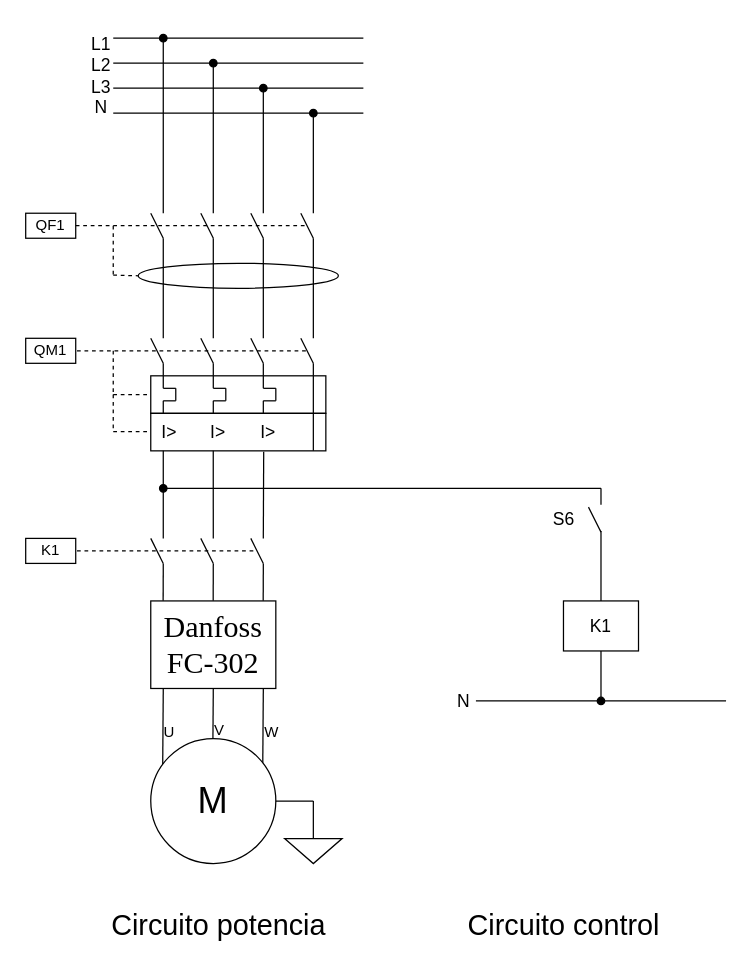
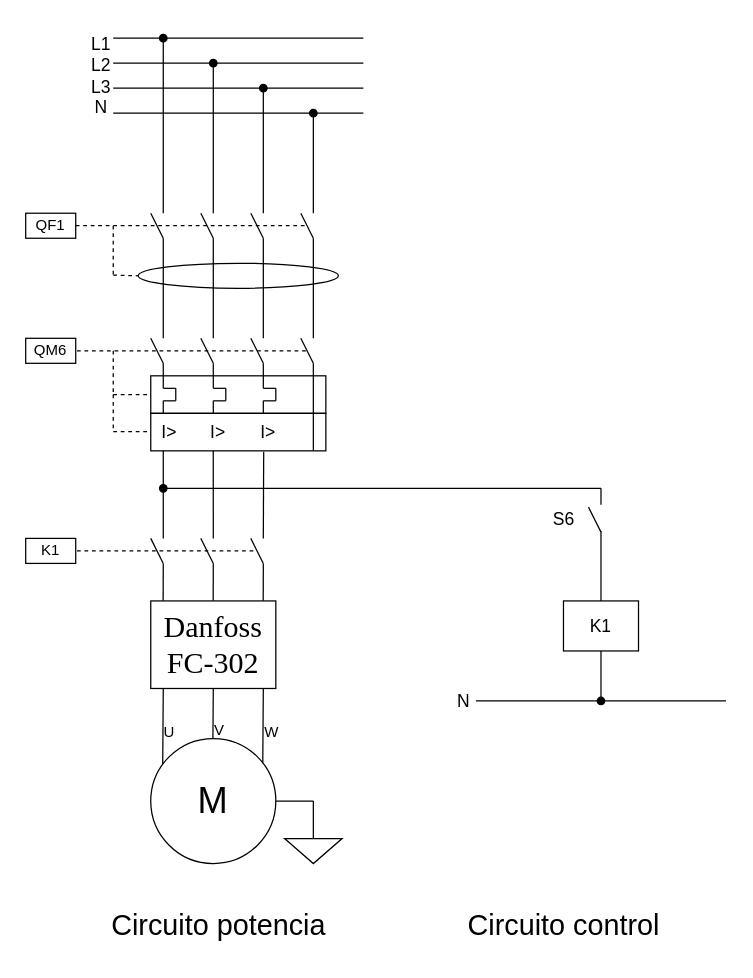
  <mxCell id="0" />
  <mxCell id="1" parent="0" />
  <mxCell id="2" value="" style="endArrow=none;html=1;rounded=0;" edge="1" parent="1"><mxGeometry width="50" height="50" relative="1" as="geometry"><mxPoint x="90" y="30" as="sourcePoint" /><mxPoint x="290" y="30" as="targetPoint" /></mxGeometry></mxCell>
  <mxCell id="3" value="" style="endArrow=none;html=1;rounded=0;" edge="1" parent="1"><mxGeometry width="50" height="50" relative="1" as="geometry"><mxPoint x="90" y="50" as="sourcePoint" /><mxPoint x="290" y="50" as="targetPoint" /></mxGeometry></mxCell>
  <mxCell id="4" value="" style="endArrow=none;html=1;rounded=0;" edge="1" parent="1"><mxGeometry width="50" height="50" relative="1" as="geometry"><mxPoint x="90" y="70" as="sourcePoint" /><mxPoint x="290" y="70" as="targetPoint" /></mxGeometry></mxCell>
  <mxCell id="5" value="&lt;font style=&quot;font-size: 14px;&quot;&gt;L1&lt;br&gt;L2&lt;br&gt;L3&lt;br&gt;N&lt;/font&gt;" style="text;html=1;align=center;verticalAlign=middle;resizable=0;points=[];autosize=1;strokeColor=none;fillColor=none;" vertex="1" parent="1"><mxGeometry x="60" y="20" width="40" height="80" as="geometry" /></mxCell>
  <mxCell id="6" value="" style="endArrow=oval;html=1;rounded=0;startArrow=none;startFill=0;endFill=1;" edge="1" parent="1"><mxGeometry width="50" height="50" relative="1" as="geometry"><mxPoint x="130" y="170" as="sourcePoint" /><mxPoint x="130" y="30" as="targetPoint" /></mxGeometry></mxCell>
  <mxCell id="7" value="" style="endArrow=oval;html=1;rounded=0;startArrow=none;startFill=0;endFill=1;" edge="1" parent="1"><mxGeometry width="50" height="50" relative="1" as="geometry"><mxPoint x="170" y="170" as="sourcePoint" /><mxPoint x="170" y="50" as="targetPoint" /></mxGeometry></mxCell>
  <mxCell id="8" value="" style="endArrow=oval;html=1;rounded=0;startArrow=none;startFill=0;endFill=1;" edge="1" parent="1"><mxGeometry width="50" height="50" relative="1" as="geometry"><mxPoint x="210" y="170" as="sourcePoint" /><mxPoint x="210" y="70" as="targetPoint" /></mxGeometry></mxCell>
  <mxCell id="9" value="" style="endArrow=none;html=1;rounded=0;" edge="1" parent="1"><mxGeometry width="50" height="50" relative="1" as="geometry"><mxPoint x="130" y="190" as="sourcePoint" /><mxPoint x="120" y="170" as="targetPoint" /></mxGeometry></mxCell>
  <mxCell id="10" value="" style="endArrow=none;html=1;rounded=0;" edge="1" parent="1"><mxGeometry width="50" height="50" relative="1" as="geometry"><mxPoint x="170" y="190" as="sourcePoint" /><mxPoint x="160" y="170" as="targetPoint" /></mxGeometry></mxCell>
  <mxCell id="11" value="" style="endArrow=none;html=1;rounded=0;" edge="1" parent="1"><mxGeometry width="50" height="50" relative="1" as="geometry"><mxPoint x="210" y="190" as="sourcePoint" /><mxPoint x="200" y="170" as="targetPoint" /></mxGeometry></mxCell>
  <mxCell id="12" value="" style="endArrow=none;html=1;rounded=0;" edge="1" parent="1"><mxGeometry width="50" height="50" relative="1" as="geometry"><mxPoint x="130" y="270" as="sourcePoint" /><mxPoint x="130" y="190" as="targetPoint" /></mxGeometry></mxCell>
  <mxCell id="13" value="" style="endArrow=none;html=1;rounded=0;" edge="1" parent="1"><mxGeometry width="50" height="50" relative="1" as="geometry"><mxPoint x="170" y="270" as="sourcePoint" /><mxPoint x="170" y="190" as="targetPoint" /></mxGeometry></mxCell>
  <mxCell id="14" value="" style="endArrow=none;html=1;rounded=0;" edge="1" parent="1"><mxGeometry width="50" height="50" relative="1" as="geometry"><mxPoint x="210" y="270" as="sourcePoint" /><mxPoint x="210" y="190" as="targetPoint" /></mxGeometry></mxCell>
  <mxCell id="15" value="" style="ellipse;whiteSpace=wrap;html=1;fillColor=none;" vertex="1" parent="1"><mxGeometry x="110" y="210" width="160" height="20" as="geometry" /></mxCell>
  <mxCell id="16" value="" style="endArrow=none;dashed=1;html=1;rounded=0;" edge="1" parent="1"><mxGeometry width="50" height="50" relative="1" as="geometry"><mxPoint x="60" y="180" as="sourcePoint" /><mxPoint x="243" y="180" as="targetPoint" /></mxGeometry></mxCell>
  <mxCell id="17" value="" style="endArrow=none;dashed=1;html=1;rounded=0;" edge="1" parent="1"><mxGeometry width="50" height="50" relative="1" as="geometry"><mxPoint x="90" y="180" as="sourcePoint" /><mxPoint x="90" y="220" as="targetPoint" /></mxGeometry></mxCell>
  <mxCell id="18" value="" style="endArrow=none;dashed=1;html=1;rounded=0;" edge="1" parent="1"><mxGeometry width="50" height="50" relative="1" as="geometry"><mxPoint x="90" y="219.5" as="sourcePoint" /><mxPoint x="110" y="220" as="targetPoint" /></mxGeometry></mxCell>
  <mxCell id="19" value="QF1" style="rounded=0;whiteSpace=wrap;html=1;fillColor=none;" vertex="1" parent="1"><mxGeometry x="20" y="170" width="40" height="20" as="geometry" /></mxCell>
  <mxCell id="20" value="" style="endArrow=none;html=1;rounded=0;" edge="1" parent="1"><mxGeometry width="50" height="50" relative="1" as="geometry"><mxPoint x="90" y="90" as="sourcePoint" /><mxPoint x="290" y="90" as="targetPoint" /></mxGeometry></mxCell>
  <mxCell id="21" value="" style="endArrow=oval;html=1;rounded=0;startArrow=none;startFill=0;endFill=1;" edge="1" parent="1"><mxGeometry width="50" height="50" relative="1" as="geometry"><mxPoint x="250" y="170" as="sourcePoint" /><mxPoint x="250" y="90" as="targetPoint" /></mxGeometry></mxCell>
  <mxCell id="22" value="" style="endArrow=none;html=1;rounded=0;" edge="1" parent="1"><mxGeometry width="50" height="50" relative="1" as="geometry"><mxPoint x="250" y="190" as="sourcePoint" /><mxPoint x="240" y="170" as="targetPoint" /></mxGeometry></mxCell>
  <mxCell id="23" value="" style="endArrow=none;html=1;rounded=0;" edge="1" parent="1"><mxGeometry width="50" height="50" relative="1" as="geometry"><mxPoint x="250" y="270" as="sourcePoint" /><mxPoint x="250" y="190" as="targetPoint" /></mxGeometry></mxCell>
  <mxCell id="24" value="" style="endArrow=none;html=1;rounded=0;endFill=0;startArrow=oval;startFill=1;" edge="1" parent="1"><mxGeometry width="50" height="50" relative="1" as="geometry"><mxPoint x="130" y="390" as="sourcePoint" /><mxPoint x="480" y="390" as="targetPoint" /></mxGeometry></mxCell>
  <mxCell id="25" value="" style="endArrow=none;html=1;rounded=0;" edge="1" parent="1"><mxGeometry width="50" height="50" relative="1" as="geometry"><mxPoint x="380" y="560" as="sourcePoint" /><mxPoint x="580" y="560" as="targetPoint" /></mxGeometry></mxCell>
  <mxCell id="26" value="N" style="text;html=1;align=center;verticalAlign=middle;resizable=0;points=[];autosize=1;strokeColor=none;fillColor=none;fontSize=14;" vertex="1" parent="1"><mxGeometry x="355" y="545" width="30" height="30" as="geometry" /></mxCell>
  <mxCell id="27" value="" style="endArrow=none;html=1;rounded=0;startArrow=none;startFill=0;endFill=0;" edge="1" parent="1"><mxGeometry width="50" height="50" relative="1" as="geometry"><mxPoint x="480" y="403" as="sourcePoint" /><mxPoint x="480" y="390" as="targetPoint" /></mxGeometry></mxCell>
  <mxCell id="28" value="" style="endArrow=none;html=1;rounded=0;" edge="1" parent="1"><mxGeometry width="50" height="50" relative="1" as="geometry"><mxPoint x="480" y="425" as="sourcePoint" /><mxPoint x="470" y="405" as="targetPoint" /></mxGeometry></mxCell>
  <mxCell id="29" value="" style="endArrow=none;html=1;rounded=0;exitX=0.5;exitY=0;exitDx=0;exitDy=0;" edge="1" parent="1" source="30"><mxGeometry width="50" height="50" relative="1" as="geometry"><mxPoint x="480" y="400" as="sourcePoint" /><mxPoint x="480" y="424" as="targetPoint" /></mxGeometry></mxCell>
  <mxCell id="30" value="K1" style="rounded=0;whiteSpace=wrap;html=1;fontSize=14;fillColor=none;" vertex="1" parent="1"><mxGeometry x="450" y="480" width="60" height="40" as="geometry" /></mxCell>
  <mxCell id="31" value="" style="endArrow=none;html=1;rounded=0;startArrow=oval;startFill=1;" edge="1" parent="1"><mxGeometry width="50" height="50" relative="1" as="geometry"><mxPoint x="480" y="560" as="sourcePoint" /><mxPoint x="480" y="520" as="targetPoint" /></mxGeometry></mxCell>
  <mxCell id="32" value="S6" style="text;html=1;align=center;verticalAlign=middle;resizable=0;points=[];autosize=1;strokeColor=none;fillColor=none;fontSize=14;" vertex="1" parent="1"><mxGeometry x="430" y="400" width="40" height="30" as="geometry" /></mxCell>
  <mxCell id="33" value="" style="endArrow=none;html=1;rounded=0;" edge="1" parent="1"><mxGeometry width="50" height="50" relative="1" as="geometry"><mxPoint x="130" y="290" as="sourcePoint" /><mxPoint x="120" y="270" as="targetPoint" /></mxGeometry></mxCell>
  <mxCell id="34" value="" style="endArrow=none;html=1;rounded=0;" edge="1" parent="1"><mxGeometry width="50" height="50" relative="1" as="geometry"><mxPoint x="170" y="290" as="sourcePoint" /><mxPoint x="160" y="270" as="targetPoint" /></mxGeometry></mxCell>
  <mxCell id="35" value="" style="endArrow=none;html=1;rounded=0;" edge="1" parent="1"><mxGeometry width="50" height="50" relative="1" as="geometry"><mxPoint x="210" y="290" as="sourcePoint" /><mxPoint x="200" y="270" as="targetPoint" /></mxGeometry></mxCell>
  <mxCell id="36" value="" style="endArrow=none;html=1;rounded=0;" edge="1" parent="1"><mxGeometry width="50" height="50" relative="1" as="geometry"><mxPoint x="250" y="290" as="sourcePoint" /><mxPoint x="240" y="270" as="targetPoint" /></mxGeometry></mxCell>
  <mxCell id="37" value="" style="rounded=0;whiteSpace=wrap;html=1;fontSize=14;fillColor=none;" vertex="1" parent="1"><mxGeometry x="120" y="300" width="140" height="30" as="geometry" /></mxCell>
  <mxCell id="38" value="" style="rounded=0;whiteSpace=wrap;html=1;fontSize=14;fillColor=none;points=[[0,0,0,0,0],[0,0.23,0,0,0],[0,0.5,0,0,0],[0,0.77,0,0,0],[0.1,0.43,0,0,0],[0.25,0,0,0,0],[0.25,0.5,0,0,0],[0.5,0,0,0,0],[0.51,0.43,0,0,0],[0.75,0,0,0,0],[0.75,0.43,0,0,0],[0.89,0.43,0,0,0],[1,0,0,0,0],[1,0.27,0,0,0],[1,0.5,0,0,0],[1,0.77,0,0,0]];" vertex="1" parent="1"><mxGeometry x="120" y="330" width="140" height="30" as="geometry" /></mxCell>
  <mxCell id="39" value="" style="endArrow=none;html=1;rounded=0;" edge="1" parent="1"><mxGeometry width="50" height="50" relative="1" as="geometry"><mxPoint x="130" y="300" as="sourcePoint" /><mxPoint x="130" y="290" as="targetPoint" /></mxGeometry></mxCell>
  <mxCell id="40" value="" style="endArrow=none;html=1;rounded=0;" edge="1" parent="1"><mxGeometry width="50" height="50" relative="1" as="geometry"><mxPoint x="170" y="300" as="sourcePoint" /><mxPoint x="170" y="290" as="targetPoint" /></mxGeometry></mxCell>
  <mxCell id="41" value="" style="endArrow=none;html=1;rounded=0;" edge="1" parent="1"><mxGeometry width="50" height="50" relative="1" as="geometry"><mxPoint x="210" y="300" as="sourcePoint" /><mxPoint x="210" y="290" as="targetPoint" /></mxGeometry></mxCell>
  <mxCell id="42" value="" style="endArrow=none;html=1;rounded=0;" edge="1" parent="1"><mxGeometry width="50" height="50" relative="1" as="geometry"><mxPoint x="250" y="300" as="sourcePoint" /><mxPoint x="250" y="290" as="targetPoint" /></mxGeometry></mxCell>
  <mxCell id="43" value="" style="endArrow=none;html=1;rounded=0;" edge="1" parent="1"><mxGeometry width="50" height="50" relative="1" as="geometry"><mxPoint x="130" y="310" as="sourcePoint" /><mxPoint x="130" y="300" as="targetPoint" /></mxGeometry></mxCell>
  <mxCell id="44" value="" style="endArrow=none;html=1;rounded=0;" edge="1" parent="1"><mxGeometry width="50" height="50" relative="1" as="geometry"><mxPoint x="130" y="330" as="sourcePoint" /><mxPoint x="130" y="320" as="targetPoint" /></mxGeometry></mxCell>
  <mxCell id="45" value="" style="endArrow=none;html=1;rounded=0;" edge="1" parent="1"><mxGeometry width="50" height="50" relative="1" as="geometry"><mxPoint x="140" y="320" as="sourcePoint" /><mxPoint x="140" y="310" as="targetPoint" /></mxGeometry></mxCell>
  <mxCell id="46" value="" style="endArrow=none;html=1;rounded=0;" edge="1" parent="1"><mxGeometry width="50" height="50" relative="1" as="geometry"><mxPoint x="140" y="310" as="sourcePoint" /><mxPoint x="130" y="310" as="targetPoint" /></mxGeometry></mxCell>
  <mxCell id="47" value="" style="endArrow=none;html=1;rounded=0;" edge="1" parent="1"><mxGeometry width="50" height="50" relative="1" as="geometry"><mxPoint x="140" y="320" as="sourcePoint" /><mxPoint x="130" y="320" as="targetPoint" /></mxGeometry></mxCell>
  <mxCell id="48" value="" style="endArrow=none;html=1;rounded=0;" edge="1" parent="1"><mxGeometry width="50" height="50" relative="1" as="geometry"><mxPoint x="170" y="310" as="sourcePoint" /><mxPoint x="170" y="300" as="targetPoint" /></mxGeometry></mxCell>
  <mxCell id="49" value="" style="endArrow=none;html=1;rounded=0;" edge="1" parent="1"><mxGeometry width="50" height="50" relative="1" as="geometry"><mxPoint x="170" y="330" as="sourcePoint" /><mxPoint x="170" y="320" as="targetPoint" /></mxGeometry></mxCell>
  <mxCell id="50" value="" style="endArrow=none;html=1;rounded=0;" edge="1" parent="1"><mxGeometry width="50" height="50" relative="1" as="geometry"><mxPoint x="180" y="320" as="sourcePoint" /><mxPoint x="180" y="310" as="targetPoint" /></mxGeometry></mxCell>
  <mxCell id="51" value="" style="endArrow=none;html=1;rounded=0;" edge="1" parent="1"><mxGeometry width="50" height="50" relative="1" as="geometry"><mxPoint x="180" y="310" as="sourcePoint" /><mxPoint x="170" y="310" as="targetPoint" /></mxGeometry></mxCell>
  <mxCell id="52" value="" style="endArrow=none;html=1;rounded=0;" edge="1" parent="1"><mxGeometry width="50" height="50" relative="1" as="geometry"><mxPoint x="180" y="320" as="sourcePoint" /><mxPoint x="170" y="320" as="targetPoint" /></mxGeometry></mxCell>
  <mxCell id="53" value="" style="endArrow=none;html=1;rounded=0;" edge="1" parent="1"><mxGeometry width="50" height="50" relative="1" as="geometry"><mxPoint x="210" y="310" as="sourcePoint" /><mxPoint x="210" y="300" as="targetPoint" /></mxGeometry></mxCell>
  <mxCell id="54" value="" style="endArrow=none;html=1;rounded=0;" edge="1" parent="1"><mxGeometry width="50" height="50" relative="1" as="geometry"><mxPoint x="210" y="330" as="sourcePoint" /><mxPoint x="210" y="320" as="targetPoint" /></mxGeometry></mxCell>
  <mxCell id="55" value="" style="endArrow=none;html=1;rounded=0;" edge="1" parent="1"><mxGeometry width="50" height="50" relative="1" as="geometry"><mxPoint x="220" y="320" as="sourcePoint" /><mxPoint x="220" y="310" as="targetPoint" /></mxGeometry></mxCell>
  <mxCell id="56" value="" style="endArrow=none;html=1;rounded=0;" edge="1" parent="1"><mxGeometry width="50" height="50" relative="1" as="geometry"><mxPoint x="220" y="310" as="sourcePoint" /><mxPoint x="210" y="310" as="targetPoint" /></mxGeometry></mxCell>
  <mxCell id="57" value="" style="endArrow=none;html=1;rounded=0;" edge="1" parent="1"><mxGeometry width="50" height="50" relative="1" as="geometry"><mxPoint x="220" y="320" as="sourcePoint" /><mxPoint x="210" y="320" as="targetPoint" /></mxGeometry></mxCell>
  <mxCell id="58" value="I&amp;gt;" style="text;html=1;strokeColor=none;fillColor=none;align=center;verticalAlign=middle;whiteSpace=wrap;rounded=0;fontSize=14;" vertex="1" parent="1"><mxGeometry x="105" y="335" width="60" height="20" as="geometry" /></mxCell>
  <mxCell id="59" value="I&amp;gt;" style="text;html=1;strokeColor=none;fillColor=none;align=center;verticalAlign=middle;whiteSpace=wrap;rounded=0;fontSize=14;" vertex="1" parent="1"><mxGeometry x="144" y="335" width="60" height="20" as="geometry" /></mxCell>
  <mxCell id="60" value="I&amp;gt;" style="text;html=1;strokeColor=none;fillColor=none;align=center;verticalAlign=middle;whiteSpace=wrap;rounded=0;fontSize=14;" vertex="1" parent="1"><mxGeometry x="184" y="335" width="60" height="20" as="geometry" /></mxCell>
  <mxCell id="61" value="" style="endArrow=none;html=1;rounded=0;" edge="1" parent="1"><mxGeometry width="50" height="50" relative="1" as="geometry"><mxPoint x="250" y="360" as="sourcePoint" /><mxPoint x="250" y="300" as="targetPoint" /></mxGeometry></mxCell>
  <mxCell id="62" value="" style="endArrow=none;html=1;rounded=0;" edge="1" parent="1"><mxGeometry width="50" height="50" relative="1" as="geometry"><mxPoint x="130" y="430" as="sourcePoint" /><mxPoint x="130" y="360" as="targetPoint" /></mxGeometry></mxCell>
  <mxCell id="63" value="" style="endArrow=none;html=1;rounded=0;entryX=0.357;entryY=1;entryDx=0;entryDy=0;entryPerimeter=0;" edge="1" parent="1" target="38"><mxGeometry width="50" height="50" relative="1" as="geometry"><mxPoint x="170" y="430" as="sourcePoint" /><mxPoint x="170" y="370" as="targetPoint" /></mxGeometry></mxCell>
  <mxCell id="64" value="" style="endArrow=none;html=1;rounded=0;entryX=0.645;entryY=1.022;entryDx=0;entryDy=0;entryPerimeter=0;" edge="1" parent="1" target="38"><mxGeometry width="50" height="50" relative="1" as="geometry"><mxPoint x="210" y="430" as="sourcePoint" /><mxPoint x="213.83" y="370" as="targetPoint" /></mxGeometry></mxCell>
  <mxCell id="65" value="" style="endArrow=none;dashed=1;html=1;rounded=0;" edge="1" parent="1"><mxGeometry width="50" height="50" relative="1" as="geometry"><mxPoint x="61" y="280" as="sourcePoint" /><mxPoint x="244" y="280" as="targetPoint" /></mxGeometry></mxCell>
- <mxCell id="66" value="QM1" style="rounded=0;whiteSpace=wrap;html=1;fillColor=none;" vertex="1" parent="1"><mxGeometry x="20" y="270" width="40" height="20" as="geometry" /></mxCell>
+ <mxCell id="66" value="QM6" style="rounded=0;whiteSpace=wrap;html=1;fillColor=none;" vertex="1" parent="1"><mxGeometry x="20" y="270" width="40" height="20" as="geometry" /></mxCell>
  <mxCell id="67" value="" style="endArrow=none;dashed=1;html=1;rounded=0;" edge="1" parent="1"><mxGeometry width="50" height="50" relative="1" as="geometry"><mxPoint x="90" y="280" as="sourcePoint" /><mxPoint x="90" y="315" as="targetPoint" /></mxGeometry></mxCell>
  <mxCell id="68" value="" style="endArrow=none;dashed=1;html=1;rounded=0;entryX=0;entryY=0.5;entryDx=0;entryDy=0;" edge="1" parent="1" target="37"><mxGeometry width="50" height="50" relative="1" as="geometry"><mxPoint x="90" y="315" as="sourcePoint" /><mxPoint x="110" y="320" as="targetPoint" /></mxGeometry></mxCell>
  <mxCell id="69" value="" style="endArrow=none;dashed=1;html=1;rounded=0;" edge="1" parent="1"><mxGeometry width="50" height="50" relative="1" as="geometry"><mxPoint x="90" y="315" as="sourcePoint" /><mxPoint x="90" y="345" as="targetPoint" /></mxGeometry></mxCell>
  <mxCell id="70" value="" style="endArrow=none;dashed=1;html=1;rounded=0;entryX=0;entryY=0.5;entryDx=0;entryDy=0;" edge="1" parent="1"><mxGeometry width="50" height="50" relative="1" as="geometry"><mxPoint x="90" y="344.71" as="sourcePoint" /><mxPoint x="120" y="344.71" as="targetPoint" /></mxGeometry></mxCell>
  <mxCell id="71" value="" style="endArrow=none;html=1;rounded=0;" edge="1" parent="1"><mxGeometry width="50" height="50" relative="1" as="geometry"><mxPoint x="130" y="450" as="sourcePoint" /><mxPoint x="120" y="430" as="targetPoint" /></mxGeometry></mxCell>
  <mxCell id="72" value="" style="endArrow=none;html=1;rounded=0;" edge="1" parent="1"><mxGeometry width="50" height="50" relative="1" as="geometry"><mxPoint x="170" y="450" as="sourcePoint" /><mxPoint x="160" y="430" as="targetPoint" /></mxGeometry></mxCell>
  <mxCell id="73" value="" style="endArrow=none;html=1;rounded=0;" edge="1" parent="1"><mxGeometry width="50" height="50" relative="1" as="geometry"><mxPoint x="210" y="450" as="sourcePoint" /><mxPoint x="200" y="430" as="targetPoint" /></mxGeometry></mxCell>
  <mxCell id="74" value="" style="endArrow=none;html=1;rounded=0;" edge="1" parent="1"><mxGeometry width="50" height="50" relative="1" as="geometry"><mxPoint x="129.5" y="620" as="sourcePoint" /><mxPoint x="130" y="550" as="targetPoint" /></mxGeometry></mxCell>
  <mxCell id="75" value="" style="endArrow=none;html=1;rounded=0;" edge="1" parent="1"><mxGeometry width="50" height="50" relative="1" as="geometry"><mxPoint x="169.5" y="620" as="sourcePoint" /><mxPoint x="170" y="550" as="targetPoint" /></mxGeometry></mxCell>
  <mxCell id="76" value="" style="endArrow=none;html=1;rounded=0;" edge="1" parent="1"><mxGeometry width="50" height="50" relative="1" as="geometry"><mxPoint x="209.5" y="620" as="sourcePoint" /><mxPoint x="210" y="550" as="targetPoint" /></mxGeometry></mxCell>
  <mxCell id="77" value="" style="endArrow=none;dashed=1;html=1;rounded=0;" edge="1" parent="1"><mxGeometry width="50" height="50" relative="1" as="geometry"><mxPoint x="61" y="440" as="sourcePoint" /><mxPoint x="204" y="440" as="targetPoint" /></mxGeometry></mxCell>
  <mxCell id="78" value="K1" style="rounded=0;whiteSpace=wrap;html=1;fillColor=none;" vertex="1" parent="1"><mxGeometry x="20" y="430" width="40" height="20" as="geometry" /></mxCell>
  <mxCell id="79" value="&lt;font style=&quot;font-size: 29px;&quot;&gt;M&lt;/font&gt;" style="ellipse;whiteSpace=wrap;html=1;aspect=fixed;fontSize=14;fillColor=default;" vertex="1" parent="1"><mxGeometry x="120" y="590" width="100" height="100" as="geometry" /></mxCell>
  <mxCell id="80" value="U" style="text;html=1;strokeColor=none;fillColor=none;align=center;verticalAlign=middle;whiteSpace=wrap;rounded=0;fontSize=12;" vertex="1" parent="1"><mxGeometry x="105" y="570" width="60" height="30" as="geometry" /></mxCell>
  <mxCell id="81" value="V" style="text;html=1;strokeColor=none;fillColor=none;align=center;verticalAlign=middle;whiteSpace=wrap;rounded=0;fontSize=12;" vertex="1" parent="1"><mxGeometry x="145" y="569" width="60" height="30" as="geometry" /></mxCell>
  <mxCell id="82" value="W" style="text;html=1;strokeColor=none;fillColor=none;align=center;verticalAlign=middle;whiteSpace=wrap;rounded=0;fontSize=12;" vertex="1" parent="1"><mxGeometry x="187" y="570" width="60" height="30" as="geometry" /></mxCell>
  <mxCell id="83" value="" style="endArrow=none;html=1;rounded=0;entryX=1;entryY=0.5;entryDx=0;entryDy=0;" edge="1" parent="1" target="79"><mxGeometry width="50" height="50" relative="1" as="geometry"><mxPoint x="250" y="640" as="sourcePoint" /><mxPoint x="280.3" y="605" as="targetPoint" /></mxGeometry></mxCell>
  <mxCell id="84" value="" style="endArrow=none;html=1;rounded=0;" edge="1" parent="1"><mxGeometry width="50" height="50" relative="1" as="geometry"><mxPoint x="250" y="640" as="sourcePoint" /><mxPoint x="250" y="660" as="targetPoint" /></mxGeometry></mxCell>
  <mxCell id="85" value="" style="pointerEvents=1;verticalLabelPosition=bottom;shadow=0;dashed=0;align=center;html=1;verticalAlign=top;shape=mxgraph.electrical.signal_sources.signal_ground;fontSize=12;fillColor=default;" vertex="1" parent="1"><mxGeometry x="227" y="660" width="46" height="30" as="geometry" /></mxCell>
  <mxCell id="86" value="&lt;span id=&quot;docs-internal-guid-ce2e1410-7fff-7f7c-b4bb-3bb71641c65c&quot; style=&quot;font-size: 18pt; font-family: &amp;quot;Old Standard TT&amp;quot;, serif; background-color: transparent; font-variant-numeric: normal; font-variant-east-asian: normal; vertical-align: baseline;&quot;&gt;Danfoss FC-302&lt;/span&gt;" style="rounded=0;whiteSpace=wrap;html=1;fontSize=12;fillColor=default;" vertex="1" parent="1"><mxGeometry x="120" y="480" width="100" height="70" as="geometry" /></mxCell>
  <mxCell id="87" value="" style="endArrow=none;html=1;rounded=0;fontSize=12;exitX=0.099;exitY=-0.003;exitDx=0;exitDy=0;exitPerimeter=0;" edge="1" parent="1" source="86"><mxGeometry width="50" height="50" relative="1" as="geometry"><mxPoint x="160" y="490" as="sourcePoint" /><mxPoint x="130" y="450" as="targetPoint" /></mxGeometry></mxCell>
  <mxCell id="88" value="" style="endArrow=none;html=1;rounded=0;fontSize=12;exitX=0.099;exitY=-0.003;exitDx=0;exitDy=0;exitPerimeter=0;" edge="1" parent="1"><mxGeometry width="50" height="50" relative="1" as="geometry"><mxPoint x="169.9" y="479.79" as="sourcePoint" /><mxPoint x="170" y="450" as="targetPoint" /></mxGeometry></mxCell>
  <mxCell id="89" value="" style="endArrow=none;html=1;rounded=0;fontSize=12;exitX=0.099;exitY=-0.003;exitDx=0;exitDy=0;exitPerimeter=0;" edge="1" parent="1"><mxGeometry width="50" height="50" relative="1" as="geometry"><mxPoint x="209.9" y="479.79" as="sourcePoint" /><mxPoint x="210" y="450" as="targetPoint" /></mxGeometry></mxCell>
  <mxCell id="90" value="&lt;font style=&quot;font-size: 23px;&quot;&gt;Circuito potencia&lt;/font&gt;" style="text;html=1;align=center;verticalAlign=middle;resizable=0;points=[];autosize=1;strokeColor=none;fillColor=none;fontSize=12;" vertex="1" parent="1"><mxGeometry x="79" y="720" width="190" height="40" as="geometry" /></mxCell>
  <mxCell id="91" value="&lt;font style=&quot;font-size: 23px;&quot;&gt;Circuito control&lt;/font&gt;" style="text;html=1;align=center;verticalAlign=middle;resizable=0;points=[];autosize=1;strokeColor=none;fillColor=none;fontSize=12;" vertex="1" parent="1"><mxGeometry x="360" y="720" width="180" height="40" as="geometry" /></mxCell>
